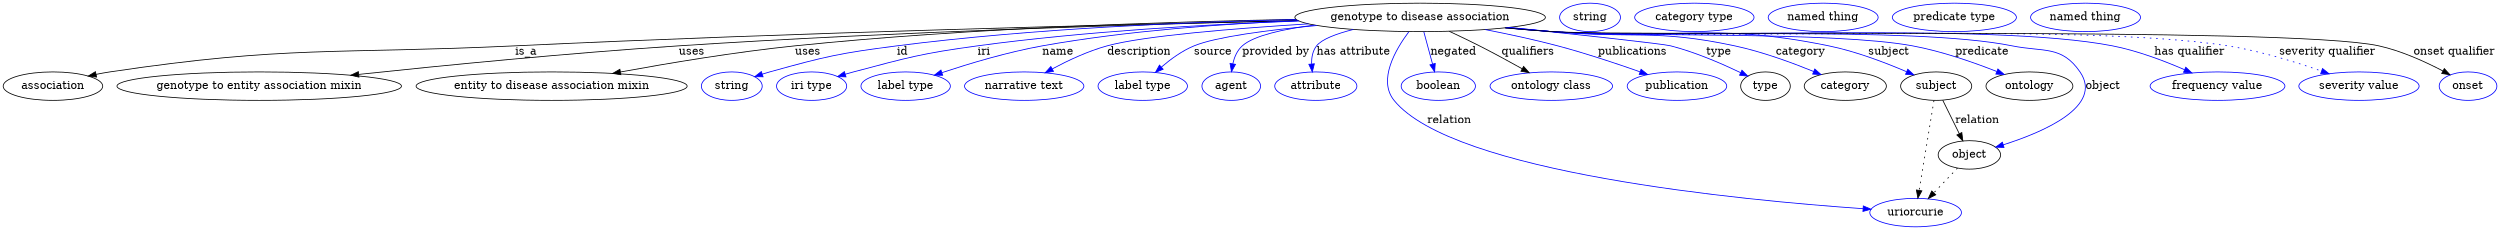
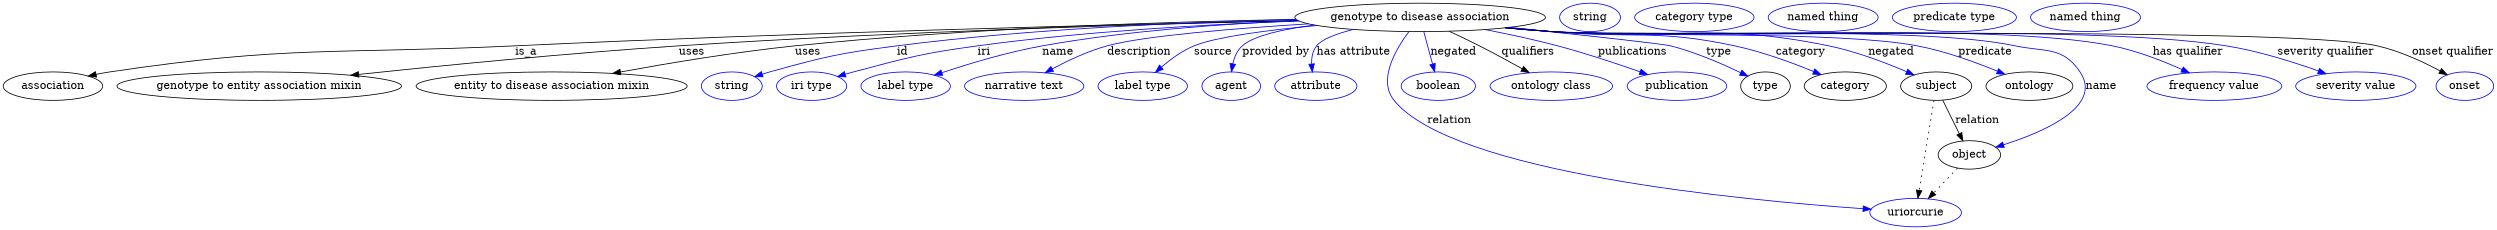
  digraph {
    node [color=blue]
    edge [color=blue style=solid]
    n1 [height=0.5 label="genotype to disease association" width=4.4052 color=""]
    association [height=0.5 width=1.7512 color=""]
    "genotype to entity association mixin" [height=0.5 width=5.0009 color=""]
    "entity to disease association mixin" [height=0.5 width=4.7662 color=""]
    n5 [height=0.5 label=string width=1.0652]
    n6 [height=0.5 label="iri type" width=1.2277]
    n7 [height=0.5 label="label type" width=1.5707]
    n8 [height=0.5 label="narrative text" width=2.0943]
    n9 [height=0.5 label="label type" width=1.5707]
    n10 [height=0.5 label=agent width=1.0291]
    n11 [height=0.5 label=attribute width=1.4443]
    n12 [height=0.5 label=uriorcurie width=1.6068]
    n13 [height=0.5 label=boolean width=1.2999]
    n14 [height=0.5 label="ontology class" width=2.1484]
    n15 [height=0.5 label=publication width=1.7512]
    type [height=0.5 width=0.86659 color=""]
    category [height=0.5 width=1.4443 color=""]
    subject [height=0.5 width=1.2457 color=""]
    n19 [height=0.5 label=ontology width=1.5346 color=""]
    object [height=0.5 width=1.1013 color=""]
    n21 [height=0.5 label="frequency value" width=2.3651]
    n22 [height=0.5 label="severity value" width=2.1123]
    n23 [height=0.5 label=onset width=1.011]
    n24 [height=0.5 label=string width=1.0652]
    n25 [height=0.5 label="category type" width=2.0943]
    n26 [height=0.5 label="named thing" width=1.9318]
    n27 [height=0.5 label="predicate type" width=2.1845]
    n28 [height=0.5 label="named thing" width=1.9318]
    n1 -> association [label=is_a color="" style=""]
    n1 -> "genotype to entity association mixin" [label=uses color="" style=""]
    n1 -> "entity to disease association mixin" [label=uses color="" style=""]
    n1 -> n5 [label=id]
    n1 -> n6 [label=iri]
    n1 -> n7 [label=name]
    n1 -> n8 [label=description]
    n1 -> n9 [label=source]
    n1 -> n10 [label="provided by"]
    n1 -> n11 [label="has attribute"]
    n1 -> n12 [label=relation]
    n1 -> n13 [label=negated]
    n1 -> n14 [color=black label=qualifiers]
    n1 -> n15 [label=publications]
    n1 -> type [label=type]
    n1 -> category [label=category]
-   n1 -> subject [label=subject]
+   n1 -> subject [label=negated]
    n1 -> n19 [label=predicate]
-   n1 -> object [label=object]
+   n1 -> object [label=name]
    n1 -> n21 [label="has qualifier"]
-   n1 -> n22 [label="severity qualifier" style=dotted]
+   n1 -> n22 [label="severity qualifier"]
    n1 -> n23 [color=black label="onset qualifier"]
    subject -> n12 [style=dotted color=""]
    subject -> object [label=relation color="" style=""]
    object -> n12 [style=dotted color=""]
  }
